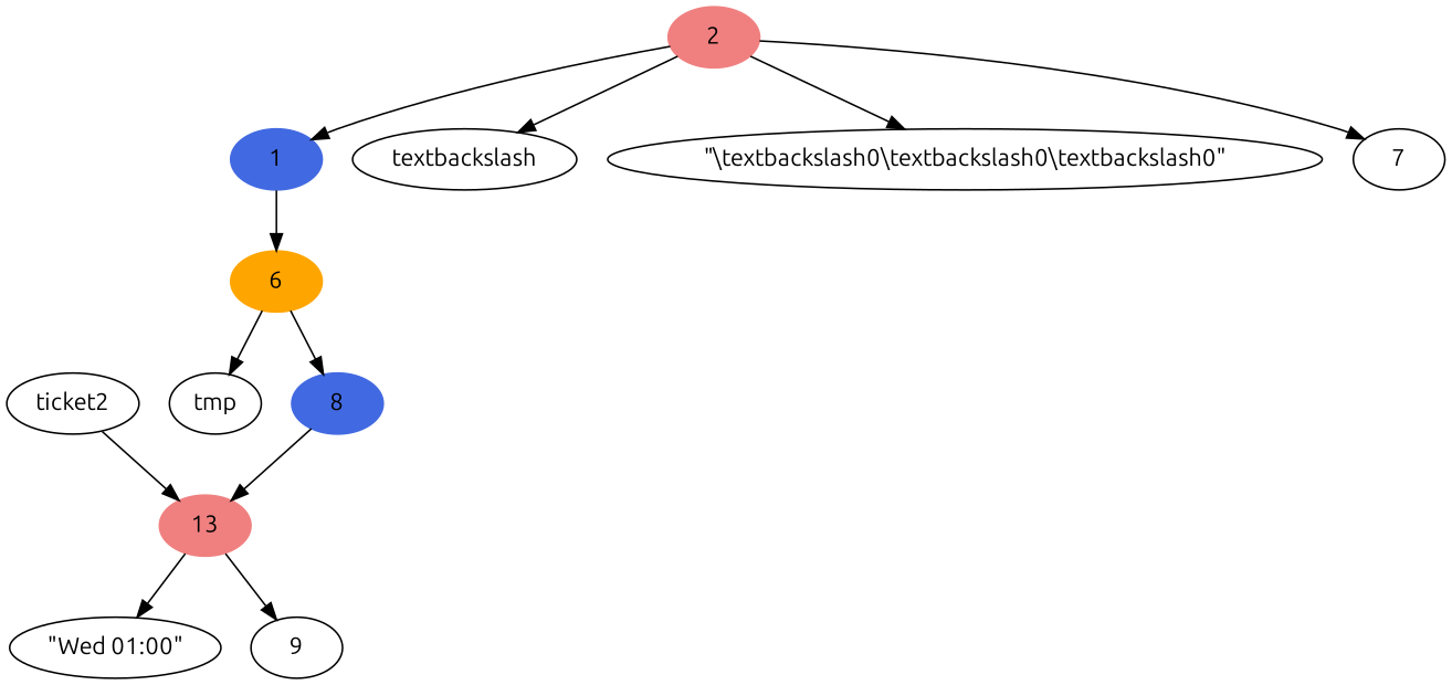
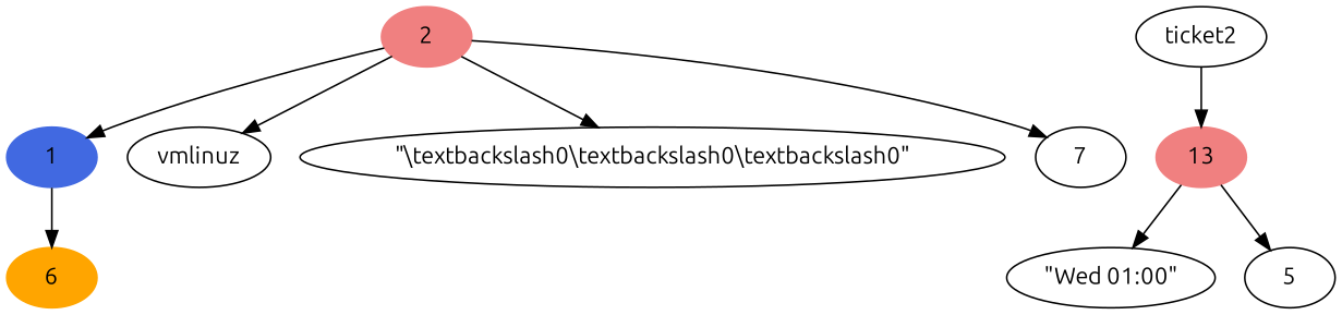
  digraph {
    fontname=Ubuntu
    node [fontname=Ubuntu]
    edge [fontname=Ubuntu]
    1 [color=royalblue style=filled]
    6 [color=orange style=filled]
    2 [color=lightcoral style=filled]
-   n4 [label=textbackslash]
+   n4 [label=vmlinuz]
    n5 [label="\"\\textbackslash0\\textbackslash0\\textbackslash0\""]
    n6 [label=7]
-   n7 [label=tmp]
-   8 [color=royalblue style=filled]
    13 [color=lightcoral style=filled]
    n10 [label="\"Wed 01:00\""]
-   n11 [label=9]
+   n11 [label=5]
    n12 [label=ticket2]
    1 -> 6
-   6 -> n7
-   6 -> 8
    2 -> 1
    2 -> n4
    2 -> n5
    2 -> n6
-   8 -> 13
    13 -> n10
    13 -> n11
    n12 -> 13
  }
